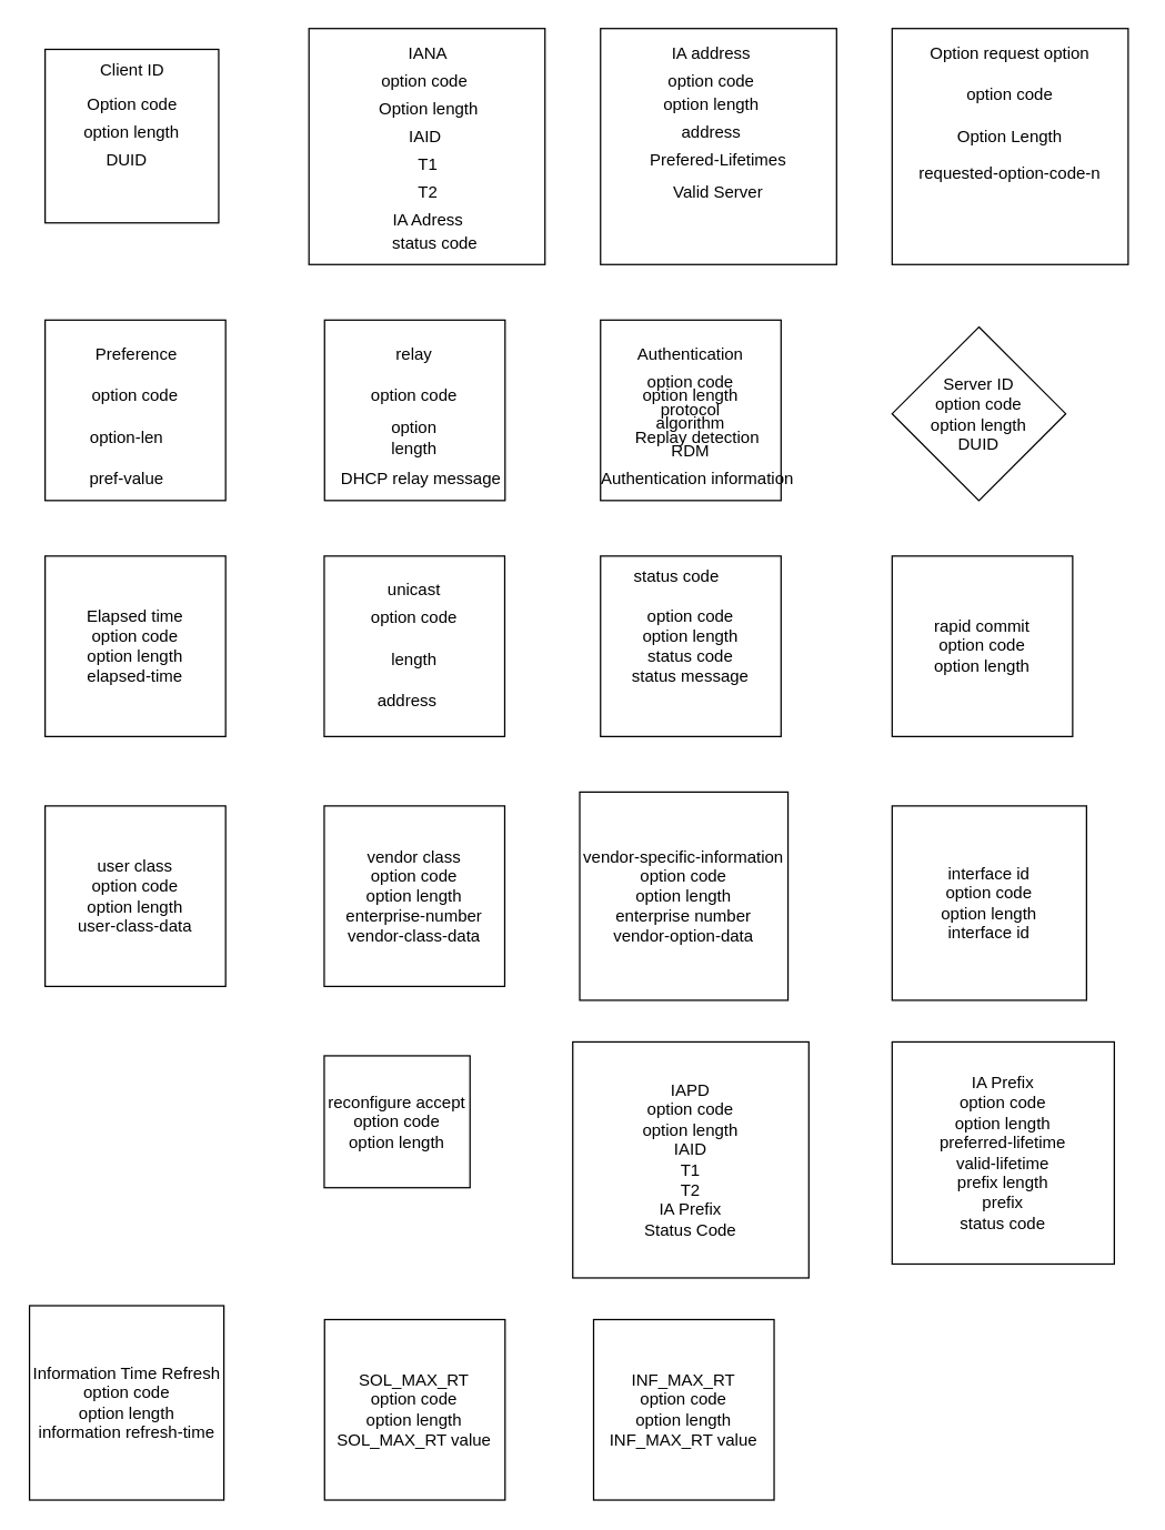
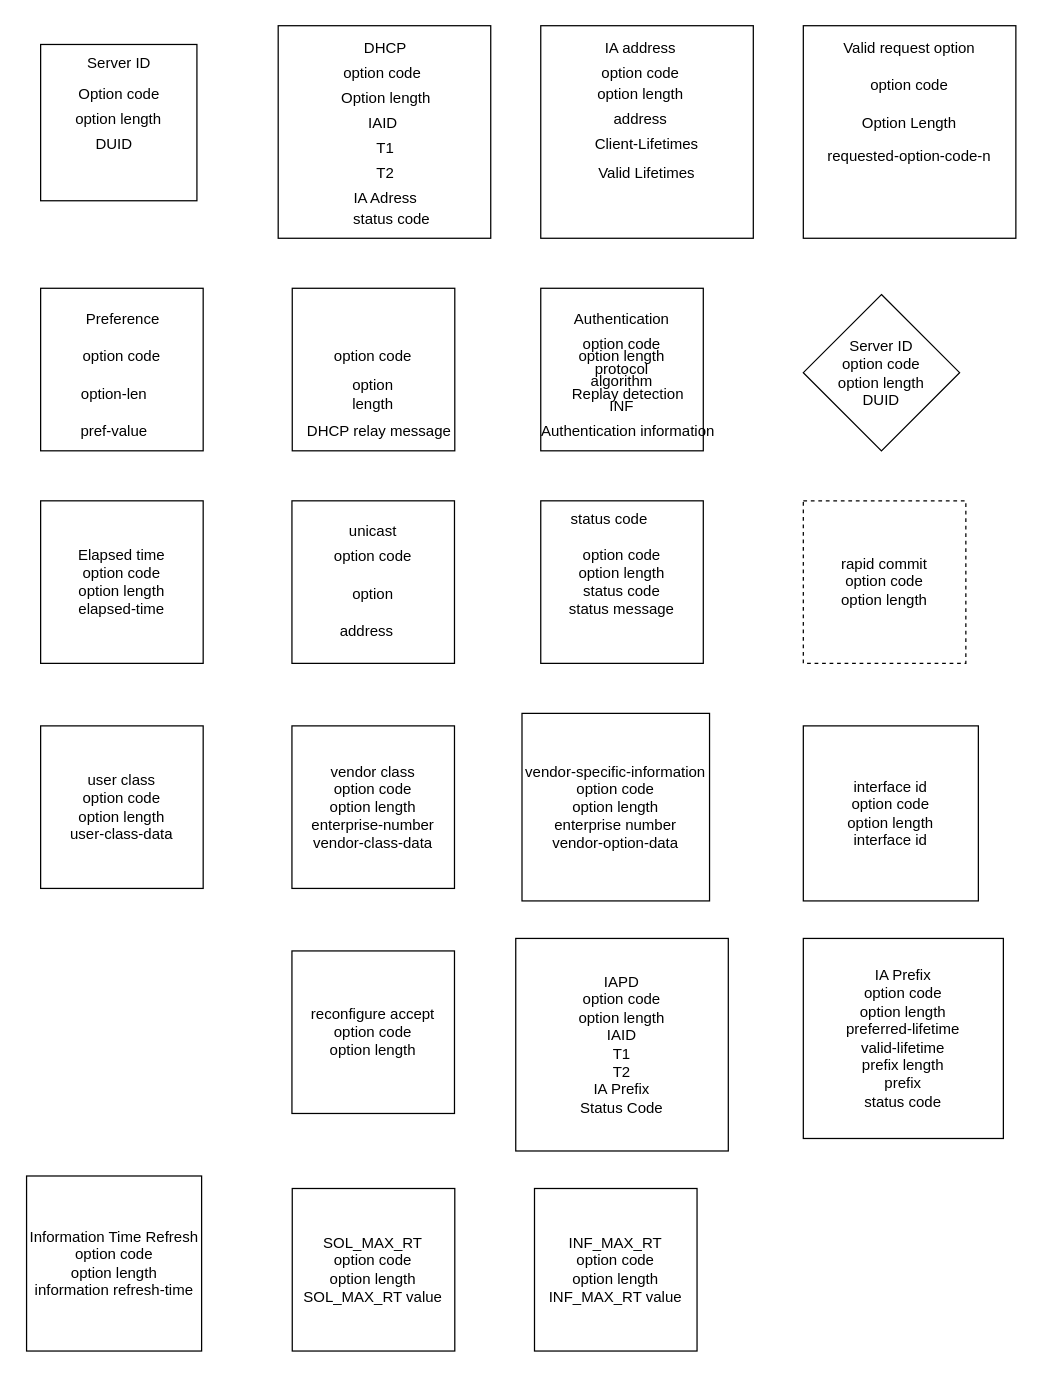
  <mxCell id="0" />
  <mxCell id="1" parent="0" />
  <mxCell id="2" value="" style="whiteSpace=wrap;html=1;aspect=fixed;" vertex="1" parent="1"><mxGeometry x="32" y="35" width="125" height="125" as="geometry" /></mxCell>
- <mxCell id="3" value="Client ID" style="text;html=1;align=center;verticalAlign=middle;whiteSpace=wrap;rounded=0;" vertex="1" parent="1"><mxGeometry x="64.5" y="35" width="60" height="30" as="geometry" /></mxCell>
+ <mxCell id="3" value="Server ID" style="text;html=1;align=center;verticalAlign=middle;whiteSpace=wrap;rounded=0;" vertex="1" parent="1"><mxGeometry x="64.5" y="35" width="60" height="30" as="geometry" /></mxCell>
  <mxCell id="4" value="Option code" style="text;html=1;align=center;verticalAlign=middle;whiteSpace=wrap;rounded=0;" vertex="1" parent="1"><mxGeometry x="60.74" y="60" width="67.5" height="30" as="geometry" /></mxCell>
  <mxCell id="5" value="option length" style="text;html=1;align=center;verticalAlign=middle;whiteSpace=wrap;rounded=0;" vertex="1" parent="1"><mxGeometry x="48.87" y="80" width="91.25" height="30" as="geometry" /></mxCell>
  <mxCell id="6" value="DUID" style="text;html=1;align=center;verticalAlign=middle;whiteSpace=wrap;rounded=0;" vertex="1" parent="1"><mxGeometry x="60.75" y="100" width="60" height="30" as="geometry" /></mxCell>
  <mxCell id="7" value="" style="whiteSpace=wrap;html=1;aspect=fixed;" vertex="1" parent="1"><mxGeometry x="222" y="20" width="170" height="170" as="geometry" /></mxCell>
- <mxCell id="8" value="IANA" style="text;html=1;align=center;verticalAlign=middle;whiteSpace=wrap;rounded=0;" vertex="1" parent="1"><mxGeometry x="278.25" y="22.5" width="60" height="30" as="geometry" /></mxCell>
+ <mxCell id="8" value="DHCP" style="text;html=1;align=center;verticalAlign=middle;whiteSpace=wrap;rounded=0;" vertex="1" parent="1"><mxGeometry x="278.25" y="22.5" width="60" height="30" as="geometry" /></mxCell>
  <mxCell id="9" value="option code" style="text;html=1;align=center;verticalAlign=middle;whiteSpace=wrap;rounded=0;" vertex="1" parent="1"><mxGeometry x="263.25" y="42.5" width="85" height="30" as="geometry" /></mxCell>
  <mxCell id="10" value="Option length" style="text;html=1;align=center;verticalAlign=middle;whiteSpace=wrap;rounded=0;" vertex="1" parent="1"><mxGeometry x="265.75" y="62.5" width="85" height="30" as="geometry" /></mxCell>
  <mxCell id="11" value="IAID" style="text;html=1;align=center;verticalAlign=middle;whiteSpace=wrap;rounded=0;" vertex="1" parent="1"><mxGeometry x="275.75" y="82.5" width="60" height="30" as="geometry" /></mxCell>
  <mxCell id="12" value="T1" style="text;html=1;align=center;verticalAlign=middle;whiteSpace=wrap;rounded=0;" vertex="1" parent="1"><mxGeometry x="278.25" y="102.5" width="60" height="30" as="geometry" /></mxCell>
  <mxCell id="13" value="T2" style="text;html=1;align=center;verticalAlign=middle;whiteSpace=wrap;rounded=0;" vertex="1" parent="1"><mxGeometry x="278.25" y="122.5" width="60" height="30" as="geometry" /></mxCell>
  <mxCell id="14" value="IA Adress" style="text;html=1;align=center;verticalAlign=middle;whiteSpace=wrap;rounded=0;" vertex="1" parent="1"><mxGeometry x="278.25" y="142.5" width="60" height="30" as="geometry" /></mxCell>
  <mxCell id="15" value="status code" style="text;html=1;align=center;verticalAlign=middle;whiteSpace=wrap;rounded=0;" vertex="1" parent="1"><mxGeometry x="263.25" y="160" width="100" height="30" as="geometry" /></mxCell>
  <mxCell id="16" value="" style="whiteSpace=wrap;html=1;aspect=fixed;" vertex="1" parent="1"><mxGeometry x="432" y="20" width="170" height="170" as="geometry" /></mxCell>
  <mxCell id="17" value="IA address" style="text;html=1;align=center;verticalAlign=middle;whiteSpace=wrap;rounded=0;" vertex="1" parent="1"><mxGeometry x="482" y="22.5" width="60" height="30" as="geometry" /></mxCell>
  <mxCell id="18" value="option code" style="text;html=1;align=center;verticalAlign=middle;whiteSpace=wrap;rounded=0;" vertex="1" parent="1"><mxGeometry x="437" y="42.5" width="150" height="30" as="geometry" /></mxCell>
  <mxCell id="19" value="option length" style="text;html=1;align=center;verticalAlign=middle;whiteSpace=wrap;rounded=0;" vertex="1" parent="1"><mxGeometry x="447" y="60" width="130" height="30" as="geometry" /></mxCell>
  <mxCell id="20" value="address" style="text;html=1;align=center;verticalAlign=middle;whiteSpace=wrap;rounded=0;" vertex="1" parent="1"><mxGeometry x="482" y="80" width="60" height="30" as="geometry" /></mxCell>
- <mxCell id="21" value="Prefered-Lifetimes" style="text;html=1;align=center;verticalAlign=middle;whiteSpace=wrap;rounded=0;" vertex="1" parent="1"><mxGeometry x="422" y="100" width="190" height="30" as="geometry" /></mxCell>
- <mxCell id="22" value="Valid Server" style="text;html=1;align=center;verticalAlign=middle;whiteSpace=wrap;rounded=0;" vertex="1" parent="1"><mxGeometry x="462" y="122.5" width="110" height="30" as="geometry" /></mxCell>
+ <mxCell id="21" value="Client-Lifetimes" style="text;html=1;align=center;verticalAlign=middle;whiteSpace=wrap;rounded=0;" vertex="1" parent="1"><mxGeometry x="422" y="100" width="190" height="30" as="geometry" /></mxCell>
+ <mxCell id="22" value="Valid Lifetimes" style="text;html=1;align=center;verticalAlign=middle;whiteSpace=wrap;rounded=0;" vertex="1" parent="1"><mxGeometry x="462" y="122.5" width="110" height="30" as="geometry" /></mxCell>
  <mxCell id="23" value="" style="whiteSpace=wrap;html=1;aspect=fixed;" vertex="1" parent="1"><mxGeometry x="642" y="20" width="170" height="170" as="geometry" /></mxCell>
- <mxCell id="24" value="Option request option" style="text;html=1;align=center;verticalAlign=middle;whiteSpace=wrap;rounded=0;" vertex="1" parent="1"><mxGeometry x="642" y="22.5" width="170" height="30" as="geometry" /></mxCell>
+ <mxCell id="24" value="Valid request option" style="text;html=1;align=center;verticalAlign=middle;whiteSpace=wrap;rounded=0;" vertex="1" parent="1"><mxGeometry x="642" y="22.5" width="170" height="30" as="geometry" /></mxCell>
  <mxCell id="25" value="option code" style="text;html=1;align=center;verticalAlign=middle;whiteSpace=wrap;rounded=0;" vertex="1" parent="1"><mxGeometry x="667" y="52.5" width="120" height="30" as="geometry" /></mxCell>
  <mxCell id="26" value="Option Length" style="text;html=1;align=center;verticalAlign=middle;whiteSpace=wrap;rounded=0;" vertex="1" parent="1"><mxGeometry x="667" y="82.5" width="120" height="30" as="geometry" /></mxCell>
  <mxCell id="27" value="requested-option-code-n" style="text;html=1;align=center;verticalAlign=middle;whiteSpace=wrap;rounded=0;" vertex="1" parent="1"><mxGeometry x="637" y="110" width="180" height="30" as="geometry" /></mxCell>
  <mxCell id="28" value="" style="whiteSpace=wrap;html=1;aspect=fixed;" vertex="1" parent="1"><mxGeometry x="32" y="230" width="130" height="130" as="geometry" /></mxCell>
  <mxCell id="29" value="Preference" style="text;html=1;align=center;verticalAlign=middle;whiteSpace=wrap;rounded=0;" vertex="1" parent="1"><mxGeometry x="68.24" y="240" width="60" height="30" as="geometry" /></mxCell>
  <mxCell id="30" value="option code" style="text;html=1;align=center;verticalAlign=middle;whiteSpace=wrap;rounded=0;" vertex="1" parent="1"><mxGeometry x="42" y="270" width="110" height="30" as="geometry" /></mxCell>
  <mxCell id="31" value="option-len" style="text;html=1;align=center;verticalAlign=middle;whiteSpace=wrap;rounded=0;" vertex="1" parent="1"><mxGeometry x="60.74" y="300" width="60" height="30" as="geometry" /></mxCell>
  <mxCell id="32" value="pref-value" style="text;html=1;align=center;verticalAlign=middle;whiteSpace=wrap;rounded=0;" vertex="1" parent="1"><mxGeometry x="60.74" y="330" width="60" height="30" as="geometry" /></mxCell>
  <mxCell id="33" value="" style="whiteSpace=wrap;html=1;aspect=fixed;" vertex="1" parent="1"><mxGeometry x="233.25" y="230" width="130" height="130" as="geometry" /></mxCell>
  <mxCell id="34" value="option code" style="text;html=1;align=center;verticalAlign=middle;whiteSpace=wrap;rounded=0;" vertex="1" parent="1"><mxGeometry x="248.25" y="270" width="100" height="30" as="geometry" /></mxCell>
- <mxCell id="35" value="relay" style="text;html=1;align=center;verticalAlign=middle;whiteSpace=wrap;rounded=0;" vertex="1" parent="1"><mxGeometry x="268.25" y="240" width="60" height="30" as="geometry" /></mxCell>
  <mxCell id="36" value="option length" style="text;html=1;align=center;verticalAlign=middle;whiteSpace=wrap;rounded=0;" vertex="1" parent="1"><mxGeometry x="268.25" y="300" width="60" height="30" as="geometry" /></mxCell>
  <mxCell id="37" value="DHCP relay message" style="text;html=1;align=center;verticalAlign=middle;whiteSpace=wrap;rounded=0;" vertex="1" parent="1"><mxGeometry x="233.25" y="330" width="140" height="30" as="geometry" /></mxCell>
  <mxCell id="38" value="" style="whiteSpace=wrap;html=1;aspect=fixed;" vertex="1" parent="1"><mxGeometry x="432" y="230" width="130" height="130" as="geometry" /></mxCell>
  <mxCell id="39" value="Authentication" style="text;html=1;align=center;verticalAlign=middle;whiteSpace=wrap;rounded=0;" vertex="1" parent="1"><mxGeometry x="467" y="240" width="60" height="30" as="geometry" /></mxCell>
  <mxCell id="40" value="option code" style="text;html=1;align=center;verticalAlign=middle;whiteSpace=wrap;rounded=0;" vertex="1" parent="1"><mxGeometry x="437" y="260" width="120" height="30" as="geometry" /></mxCell>
  <mxCell id="41" value="option length" style="text;html=1;align=center;verticalAlign=middle;whiteSpace=wrap;rounded=0;" vertex="1" parent="1"><mxGeometry x="437" y="270" width="120" height="30" as="geometry" /></mxCell>
  <mxCell id="42" value="protocol" style="text;html=1;align=center;verticalAlign=middle;whiteSpace=wrap;rounded=0;" vertex="1" parent="1"><mxGeometry x="467" y="280" width="60" height="30" as="geometry" /></mxCell>
  <mxCell id="43" value="algorithm" style="text;html=1;align=center;verticalAlign=middle;whiteSpace=wrap;rounded=0;" vertex="1" parent="1"><mxGeometry x="467" y="290" width="60" height="30" as="geometry" /></mxCell>
- <mxCell id="44" value="RDM" style="text;html=1;align=center;verticalAlign=middle;whiteSpace=wrap;rounded=0;" vertex="1" parent="1"><mxGeometry x="467" y="310" width="60" height="30" as="geometry" /></mxCell>
+ <mxCell id="44" value="INF" style="text;html=1;align=center;verticalAlign=middle;whiteSpace=wrap;rounded=0;" vertex="1" parent="1"><mxGeometry x="467" y="310" width="60" height="30" as="geometry" /></mxCell>
  <mxCell id="45" value="Replay detection" style="text;html=1;align=center;verticalAlign=middle;whiteSpace=wrap;rounded=0;" vertex="1" parent="1"><mxGeometry x="442" y="300" width="120" height="30" as="geometry" /></mxCell>
  <mxCell id="46" value="Authentication information" style="text;html=1;align=center;verticalAlign=middle;whiteSpace=wrap;rounded=0;" vertex="1" parent="1"><mxGeometry x="392" y="330" width="220" height="30" as="geometry" /></mxCell>
  <mxCell id="47" value="Server ID&lt;div&gt;option code&lt;/div&gt;&lt;div&gt;option length&lt;/div&gt;&lt;div&gt;DUID&lt;/div&gt;" style="rhombus;whiteSpace=wrap;html=1;aspect=fixed;" vertex="1" parent="1"><mxGeometry x="642" y="235" width="125" height="125" as="geometry" /></mxCell>
  <mxCell id="48" value="Elapsed time&lt;div&gt;option code&lt;/div&gt;&lt;div&gt;option length&lt;/div&gt;&lt;div&gt;elapsed-time&lt;/div&gt;" style="whiteSpace=wrap;html=1;aspect=fixed;" vertex="1" parent="1"><mxGeometry x="32" y="400" width="130" height="130" as="geometry" /></mxCell>
  <mxCell id="49" value="" style="whiteSpace=wrap;html=1;aspect=fixed;" vertex="1" parent="1"><mxGeometry x="233" y="400" width="130" height="130" as="geometry" /></mxCell>
  <mxCell id="50" value="option code" style="text;html=1;align=center;verticalAlign=middle;whiteSpace=wrap;rounded=0;" vertex="1" parent="1"><mxGeometry x="248" y="430" width="100" height="30" as="geometry" /></mxCell>
  <mxCell id="51" value="unicast" style="text;html=1;align=center;verticalAlign=middle;whiteSpace=wrap;rounded=0;" vertex="1" parent="1"><mxGeometry x="268.25" y="410" width="60" height="30" as="geometry" /></mxCell>
- <mxCell id="52" value="length" style="text;html=1;align=center;verticalAlign=middle;whiteSpace=wrap;rounded=0;" vertex="1" parent="1"><mxGeometry x="268.25" y="460" width="60" height="30" as="geometry" /></mxCell>
+ <mxCell id="52" value="option" style="text;html=1;align=center;verticalAlign=middle;whiteSpace=wrap;rounded=0;" vertex="1" parent="1"><mxGeometry x="268.25" y="460" width="60" height="30" as="geometry" /></mxCell>
  <mxCell id="53" value="address" style="text;html=1;align=center;verticalAlign=middle;whiteSpace=wrap;rounded=0;" vertex="1" parent="1"><mxGeometry x="263.25" y="490" width="60" height="30" as="geometry" /></mxCell>
  <mxCell id="54" value="option code&lt;div&gt;option length&lt;/div&gt;&lt;div&gt;status code&lt;/div&gt;&lt;div&gt;status message&lt;/div&gt;" style="whiteSpace=wrap;html=1;aspect=fixed;" vertex="1" parent="1"><mxGeometry x="432" y="400" width="130" height="130" as="geometry" /></mxCell>
  <mxCell id="55" value="status code" style="text;html=1;align=center;verticalAlign=middle;whiteSpace=wrap;rounded=0;" vertex="1" parent="1"><mxGeometry x="447" y="400" width="80" height="30" as="geometry" /></mxCell>
- <mxCell id="56" value="rapid commit&lt;div&gt;option code&lt;/div&gt;&lt;div&gt;option length&lt;/div&gt;" style="whiteSpace=wrap;html=1;aspect=fixed;" vertex="1" parent="1"><mxGeometry x="642" y="400" width="130" height="130" as="geometry" /></mxCell>
+ <mxCell id="56" value="rapid commit&lt;div&gt;option code&lt;/div&gt;&lt;div&gt;option length&lt;/div&gt;" style="whiteSpace=wrap;html=1;aspect=fixed;dashed=1;" vertex="1" parent="1"><mxGeometry x="642" y="400" width="130" height="130" as="geometry" /></mxCell>
  <mxCell id="57" value="user class&lt;div&gt;option code&lt;/div&gt;&lt;div&gt;option length&lt;/div&gt;&lt;div&gt;user-class-data&lt;/div&gt;" style="whiteSpace=wrap;html=1;aspect=fixed;" vertex="1" parent="1"><mxGeometry x="32" y="580" width="130" height="130" as="geometry" /></mxCell>
  <mxCell id="58" value="vendor class&lt;div&gt;option code&lt;/div&gt;&lt;div&gt;option length&lt;/div&gt;&lt;div&gt;enterprise-number&lt;/div&gt;&lt;div&gt;vendor-class-data&lt;/div&gt;" style="whiteSpace=wrap;html=1;aspect=fixed;" vertex="1" parent="1"><mxGeometry x="233" y="580" width="130" height="130" as="geometry" /></mxCell>
  <mxCell id="59" value="vendor-specific-information&lt;div&gt;option code&lt;/div&gt;&lt;div&gt;option length&lt;/div&gt;&lt;div&gt;enterprise number&lt;/div&gt;&lt;div&gt;vendor-option-data&lt;/div&gt;" style="whiteSpace=wrap;html=1;aspect=fixed;" vertex="1" parent="1"><mxGeometry x="417" y="570" width="150" height="150" as="geometry" /></mxCell>
  <mxCell id="60" value="interface id&lt;div&gt;option code&lt;/div&gt;&lt;div&gt;option length&lt;/div&gt;&lt;div&gt;interface id&lt;/div&gt;" style="whiteSpace=wrap;html=1;aspect=fixed;" vertex="1" parent="1"><mxGeometry x="642" y="580" width="140" height="140" as="geometry" /></mxCell>
- <mxCell id="61" value="reconfigure accept&lt;div&gt;option code&lt;/div&gt;&lt;div&gt;option length&lt;/div&gt;" style="whiteSpace=wrap;html=1;aspect=fixed;" vertex="1" parent="1"><mxGeometry x="233" y="760" width="105" height="95" as="geometry" /></mxCell>
+ <mxCell id="61" value="reconfigure accept&lt;div&gt;option code&lt;/div&gt;&lt;div&gt;option length&lt;/div&gt;" style="whiteSpace=wrap;html=1;aspect=fixed;" vertex="1" parent="1"><mxGeometry x="233" y="760" width="130" height="130" as="geometry" /></mxCell>
  <mxCell id="62" value="IAPD&lt;div&gt;option code&lt;/div&gt;&lt;div&gt;option length&lt;br&gt;&lt;div&gt;IAID&lt;/div&gt;&lt;div&gt;T1&lt;/div&gt;&lt;div&gt;T2&lt;/div&gt;&lt;div&gt;IA Prefix&lt;/div&gt;&lt;/div&gt;&lt;div&gt;Status Code&lt;/div&gt;" style="whiteSpace=wrap;html=1;aspect=fixed;" vertex="1" parent="1"><mxGeometry x="412" y="750" width="170" height="170" as="geometry" /></mxCell>
  <mxCell id="63" value="IA Prefix&lt;div&gt;option code&lt;/div&gt;&lt;div&gt;option length&lt;/div&gt;&lt;div&gt;preferred-lifetime&lt;/div&gt;&lt;div&gt;valid-lifetime&lt;/div&gt;&lt;div&gt;prefix length&lt;/div&gt;&lt;div&gt;prefix&lt;/div&gt;&lt;div&gt;status code&lt;/div&gt;" style="whiteSpace=wrap;html=1;aspect=fixed;" vertex="1" parent="1"><mxGeometry x="642" y="750" width="160" height="160" as="geometry" /></mxCell>
  <mxCell id="64" value="Information Time Refresh&lt;div&gt;option code&lt;/div&gt;&lt;div&gt;option length&lt;/div&gt;&lt;div&gt;information refresh-time&lt;/div&gt;" style="whiteSpace=wrap;html=1;aspect=fixed;" vertex="1" parent="1"><mxGeometry x="20.75" y="940" width="140" height="140" as="geometry" /></mxCell>
  <mxCell id="65" value="SOL_MAX_RT&lt;div&gt;option code&lt;/div&gt;&lt;div&gt;option length&lt;/div&gt;&lt;div&gt;SOL_MAX_RT value&lt;/div&gt;" style="whiteSpace=wrap;html=1;aspect=fixed;" vertex="1" parent="1"><mxGeometry x="233.25" y="950" width="130" height="130" as="geometry" /></mxCell>
  <mxCell id="66" value="INF_MAX_RT&lt;div&gt;option code&lt;/div&gt;&lt;div&gt;option length&lt;/div&gt;&lt;div&gt;INF_MAX_RT value&lt;/div&gt;" style="whiteSpace=wrap;html=1;aspect=fixed;" vertex="1" parent="1"><mxGeometry x="427" y="950" width="130" height="130" as="geometry" /></mxCell>
